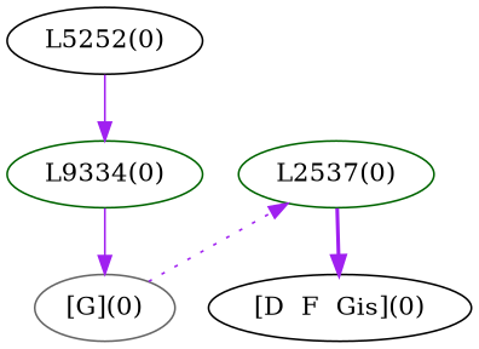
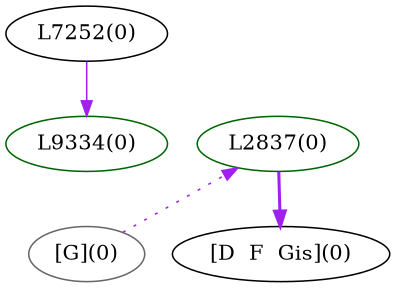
  digraph {
    fontname="DejaVu Serif"
    node [color=black fontname="DejaVu Serif"]
    edge [color=purple fontname="DejaVu Serif" style=solid]
-   "L5252(0)"
+   "L5252(0)" [label="L7252(0)"]
    n2 [color=darkgreen label="L9334(0)"]
-   "L2537(0)" [color=darkgreen]
+   "L2537(0)" [color=darkgreen label="L2837(0)"]
    "[G](0)" [color=gray40]
    "[D  F  Gis](0)"
    subgraph sub_1 {
      rank=min
      "L5252(0)"
    }
    subgraph sub_2 {
      rank=same
      n2
      "L2537(0)"
    }
    subgraph sub_3 {
      rank=max
      "[G](0)"
      "[D  F  Gis](0)"
    }
    "L5252(0)" -> n2
-   n2 -> "[G](0)"
    "L2537(0)" -> "[D  F  Gis](0)" [style=bold]
    "[G](0)" -> "L2537(0)" [style=dotted]
  }
